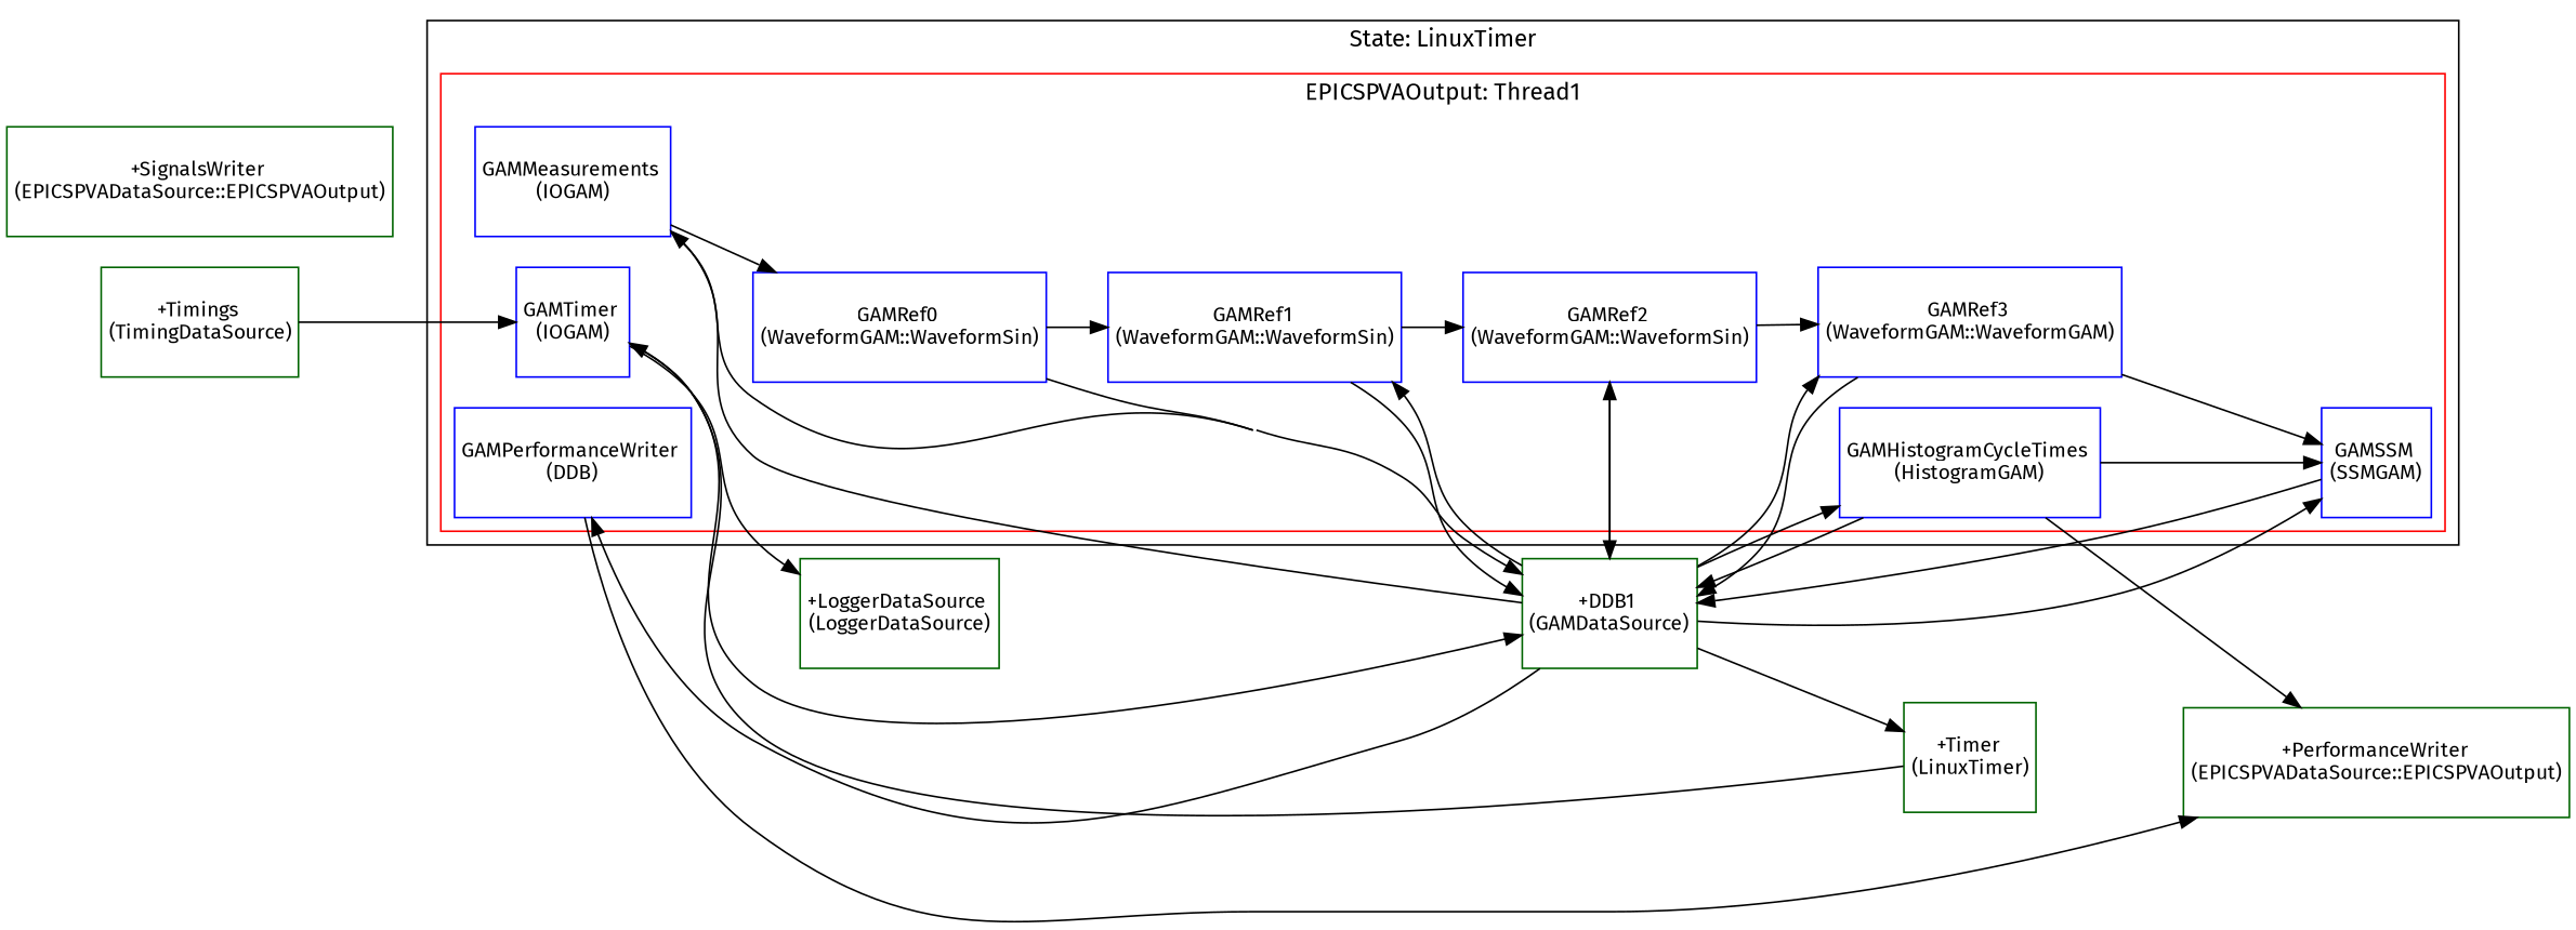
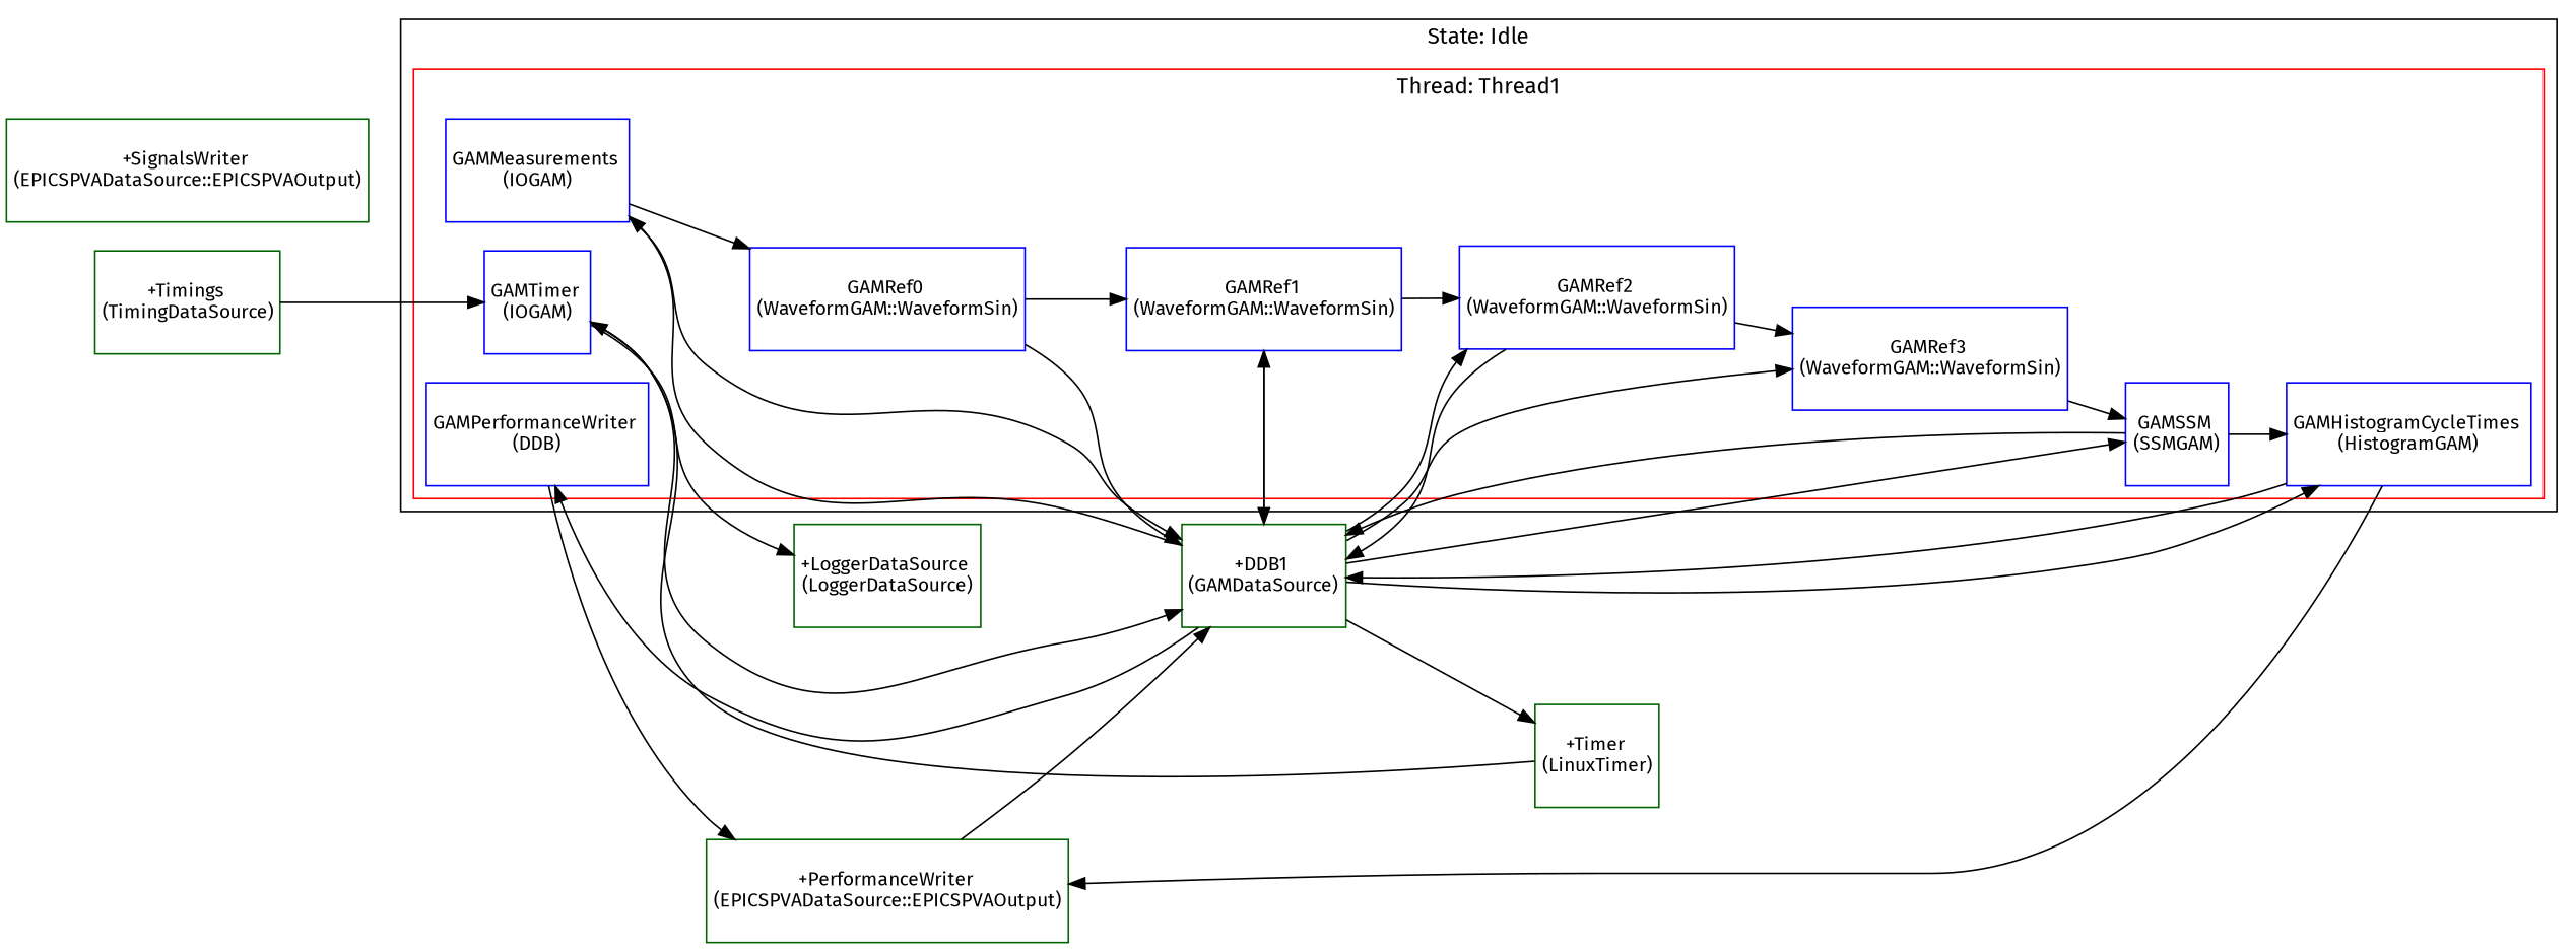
  digraph {
    concentrate=true
    fontname="Fira Sans"
    rankdir=LR
    node [color=blue fillcolor=white fontname="Fira Sans" margin=0 shape=box style=filled]
    edge [fontname="Fira Sans"]
    n1 [label=<<TABLE border="0" cellborder="0"><TR><TD width="60" height="60"><font point-size="12">GAMTimer <BR/>(IOGAM)</font></TD></TR></TABLE>>]
    n2 [label=<<TABLE border="0" cellborder="0"><TR><TD width="60" height="60"><font point-size="12">GAMMeasurements <BR/>(IOGAM)</font></TD></TR></TABLE>>]
    n3 [label=<<TABLE border="0" cellborder="0"><TR><TD width="60" height="60"><font point-size="12">GAMRef0 <BR/>(WaveformGAM::WaveformSin)</font></TD></TR></TABLE>>]
    n4 [label=<<TABLE border="0" cellborder="0"><TR><TD width="60" height="60"><font point-size="12">GAMRef1 <BR/>(WaveformGAM::WaveformSin)</font></TD></TR></TABLE>>]
    n5 [label=<<TABLE border="0" cellborder="0"><TR><TD width="60" height="60"><font point-size="12">GAMRef2 <BR/>(WaveformGAM::WaveformSin)</font></TD></TR></TABLE>>]
-   n6 [label=<<TABLE border="0" cellborder="0"><TR><TD width="60" height="60"><font point-size="12">GAMRef3 <BR/>(WaveformGAM::WaveformGAM)</font></TD></TR></TABLE>>]
+   n6 [label=<<TABLE border="0" cellborder="0"><TR><TD width="60" height="60"><font point-size="12">GAMRef3 <BR/>(WaveformGAM::WaveformSin)</font></TD></TR></TABLE>>]
    n7 [label=<<TABLE border="0" cellborder="0"><TR><TD width="60" height="60"><font point-size="12">GAMSSM <BR/>(SSMGAM)</font></TD></TR></TABLE>>]
    n8 [label=<<TABLE border="0" cellborder="0"><TR><TD width="60" height="60"><font point-size="12">GAMHistogramCycleTimes <BR/>(HistogramGAM)</font></TD></TR></TABLE>>]
    n9 [label=<<TABLE border="0" cellborder="0"><TR><TD width="60" height="60"><font point-size="12">GAMPerformanceWriter <BR/>(DDB)</font></TD></TR></TABLE>>]
    n10 [color=darkgreen label=<<TABLE border="0" cellborder="0"><TR><TD width="60" height="60"><font point-size="12">+DDB1 <BR/>(GAMDataSource)</font></TD></TR></TABLE>>]
    n11 [color=darkgreen label=<<TABLE border="0" cellborder="0"><TR><TD width="60" height="60"><font point-size="12">+LoggerDataSource <BR/>(LoggerDataSource)</font></TD></TR></TABLE>>]
    n12 [color=darkgreen label=<<TABLE border="0" cellborder="0"><TR><TD width="60" height="60"><font point-size="12">+PerformanceWriter <BR/>(EPICSPVADataSource::EPICSPVAOutput)</font></TD></TR></TABLE>>]
    n13 [color=darkgreen label=<<TABLE border="0" cellborder="0"><TR><TD width="60" height="60"><font point-size="12">+Timer <BR/>(LinuxTimer)</font></TD></TR></TABLE>>]
    n14 [color=darkgreen label=<<TABLE border="0" cellborder="0"><TR><TD width="60" height="60"><font point-size="12">+Timings <BR/>(TimingDataSource)</font></TD></TR></TABLE>>]
    n15 [color=darkgreen label=<<TABLE border="0" cellborder="0"><TR><TD width="60" height="60"><font point-size="12">+SignalsWriter <BR/>(EPICSPVADataSource::EPICSPVAOutput)</font></TD></TR></TABLE>>]
    subgraph cluster_1 {
-     label="State: LinuxTimer"
+     label="State: Idle"
      subgraph cluster_2 {
        color=red
-       label="EPICSPVAOutput: Thread1"
+       label="Thread: Thread1"
        n1
        n2
        n3
        n4
        n5
        n6
        n7
        n8
        n9
      }
    }
    n1 -> n10
    n1 -> n11
    n2 -> n3
    n2 -> n10
    n3 -> n4
    n3 -> n10
    n4 -> n5
    n4 -> n10
    n5 -> n6
    n5 -> n10
    n6 -> n7
-   n6 -> n10
-   n8 -> n7
+   n12 -> n10
+   n7 -> n8
    n7 -> n10
    n8 -> n10
    n8 -> n12
    n9 -> n12
    n10 -> n2
    n10 -> n4
    n10 -> n5
    n10 -> n6
    n10 -> n7
    n10 -> n8
    n10 -> n9
    n10 -> n13
    n13 -> n1
    n14 -> n1
  }
